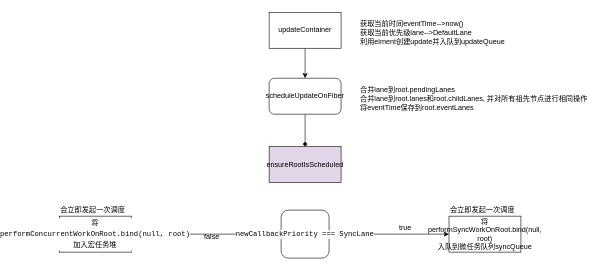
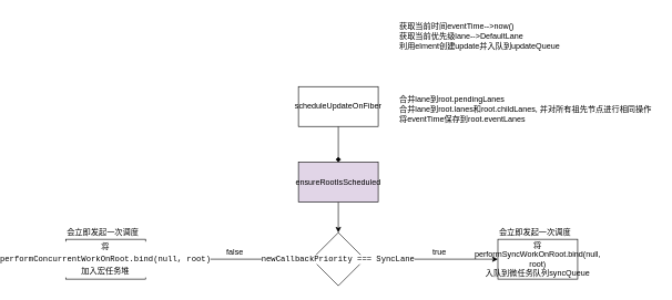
  <mxCell id="0" />
  <mxCell id="1" parent="0" />
- <mxCell id="2" style="edgeStyle=orthogonalEdgeStyle;rounded=0;orthogonalLoop=1;jettySize=auto;html=1;entryX=0.5;entryY=0;entryDx=0;entryDy=0;" parent="1" source="3" target="5" edge="1"><mxGeometry relative="1" as="geometry" /></mxCell>
- <mxCell id="3" value="updateContainer" style="rounded=0;whiteSpace=wrap;html=1;" parent="1" vertex="1"><mxGeometry x="370" y="20" width="120" height="60" as="geometry" /></mxCell>
  <mxCell id="4" style="edgeStyle=orthogonalEdgeStyle;rounded=0;orthogonalLoop=1;jettySize=auto;html=1;entryX=0.5;entryY=0;entryDx=0;entryDy=0;endArrow=diamond;" parent="1" source="5" target="7" edge="1"><mxGeometry relative="1" as="geometry" /></mxCell>
- <mxCell id="5" value="scheduleUpdateOnFiber" style="whiteSpace=wrap;html=1;rounded=1;" parent="1" vertex="1"><mxGeometry x="370" y="130" width="120" height="60" as="geometry" /></mxCell>
+ <mxCell id="5" value="scheduleUpdateOnFiber" style="rounded=0;whiteSpace=wrap;html=1;" parent="1" vertex="1"><mxGeometry x="370" y="130" width="120" height="60" as="geometry" /></mxCell>
+ <mxCell id="6" style="edgeStyle=orthogonalEdgeStyle;rounded=0;orthogonalLoop=1;jettySize=auto;html=1;entryX=0.5;entryY=0;entryDx=0;entryDy=0;" parent="1" source="7" target="10" edge="1"><mxGeometry relative="1" as="geometry" /></mxCell>
  <mxCell id="7" value="ensureRootIsScheduled" style="rounded=0;whiteSpace=wrap;html=1;fillColor=#e1d5e7;" parent="1" vertex="1"><mxGeometry x="370" y="244" width="120" height="60" as="geometry" /></mxCell>
  <mxCell id="8" style="edgeStyle=orthogonalEdgeStyle;rounded=0;orthogonalLoop=1;jettySize=auto;html=1;" parent="1" source="10" target="11" edge="1"><mxGeometry relative="1" as="geometry" /></mxCell>
  <mxCell id="9" style="edgeStyle=orthogonalEdgeStyle;rounded=0;orthogonalLoop=1;jettySize=auto;html=1;fontColor=#000000;" parent="1" source="10" target="13" edge="1"><mxGeometry relative="1" as="geometry" /></mxCell>
- <mxCell id="10" value="&lt;div style=&quot;font-family: &amp;#34;menlo&amp;#34; , &amp;#34;monaco&amp;#34; , &amp;#34;courier new&amp;#34; , monospace ; line-height: 18px ; white-space: pre&quot;&gt;&lt;span style=&quot;background-color: rgb(255 , 255 , 255)&quot;&gt;newCallbackPriority === SyncLane&lt;/span&gt;&lt;/div&gt;" style="whiteSpace=wrap;html=1;rounded=1;" parent="1" vertex="1"><mxGeometry x="390" y="350" width="80" height="80" as="geometry" /></mxCell>
+ <mxCell id="10" value="&lt;div style=&quot;font-family: &amp;#34;menlo&amp;#34; , &amp;#34;monaco&amp;#34; , &amp;#34;courier new&amp;#34; , monospace ; line-height: 18px ; white-space: pre&quot;&gt;&lt;span style=&quot;background-color: rgb(255 , 255 , 255)&quot;&gt;newCallbackPriority === SyncLane&lt;/span&gt;&lt;/div&gt;" style="rhombus;whiteSpace=wrap;html=1;" parent="1" vertex="1"><mxGeometry x="390" y="350" width="80" height="80" as="geometry" /></mxCell>
  <mxCell id="11" value="将performSyncWorkOnRoot.bind(null, root)&lt;br&gt;入队到微任务队列syncQueue" style="rounded=0;whiteSpace=wrap;html=1;" parent="1" vertex="1"><mxGeometry x="670" y="360" width="120" height="60" as="geometry" /></mxCell>
- <mxCell id="12" value="true" style="text;html=1;resizable=0;points=[];autosize=1;align=left;verticalAlign=top;spacingTop=-4;" parent="1" vertex="1"><mxGeometry x="585" y="370" width="40" height="20" as="geometry" /></mxCell>
+ <mxCell id="12" value="true" style="text;html=1;resizable=0;points=[];autosize=1;align=left;verticalAlign=top;spacingTop=-4;" parent="1" vertex="1"><mxGeometry x="570" y="370" width="40" height="20" as="geometry" /></mxCell>
  <mxCell id="13" value="&lt;div style=&quot;font-family: &amp;#34;menlo&amp;#34; , &amp;#34;monaco&amp;#34; , &amp;#34;courier new&amp;#34; , monospace ; line-height: 18px ; white-space: pre&quot;&gt;将&lt;/div&gt;&lt;div style=&quot;font-family: &amp;#34;menlo&amp;#34; , &amp;#34;monaco&amp;#34; , &amp;#34;courier new&amp;#34; , monospace ; line-height: 18px ; white-space: pre&quot;&gt;&lt;span&gt;performConcurrentWorkOnRoot&lt;/span&gt;.&lt;span&gt;bind&lt;/span&gt;(&lt;span&gt;null&lt;/span&gt;, &lt;span&gt;root&lt;/span&gt;)&lt;/div&gt;&lt;div style=&quot;font-family: &amp;#34;menlo&amp;#34; , &amp;#34;monaco&amp;#34; , &amp;#34;courier new&amp;#34; , monospace ; line-height: 18px ; white-space: pre&quot;&gt;加入宏任务堆&lt;/div&gt;" style="rounded=0;whiteSpace=wrap;html=1;fontColor=#000000;labelBackgroundColor=#ffffff;" parent="1" vertex="1"><mxGeometry x="20" y="360" width="120" height="60" as="geometry" /></mxCell>
- <mxCell id="14" value="false&lt;br&gt;" style="text;html=1;resizable=0;points=[];autosize=1;align=left;verticalAlign=top;spacingTop=-4;" parent="1" vertex="1"><mxGeometry x="260" y="385" width="40" height="20" as="geometry" /></mxCell>
+ <mxCell id="14" value="false&lt;br&gt;" style="text;html=1;resizable=0;points=[];autosize=1;align=left;verticalAlign=top;spacingTop=-4;" parent="1" vertex="1"><mxGeometry x="260" y="370" width="40" height="20" as="geometry" /></mxCell>
  <mxCell id="15" value="会立即发起一次调度" style="text;html=1;resizable=0;points=[];autosize=1;align=left;verticalAlign=top;spacingTop=-4;fontColor=#000000;" parent="1" vertex="1"><mxGeometry x="670" y="340" width="120" height="20" as="geometry" /></mxCell>
  <mxCell id="16" value="会立即发起一次调度" style="text;html=1;resizable=0;points=[];autosize=1;align=left;verticalAlign=top;spacingTop=-4;fontColor=#000000;" parent="1" vertex="1"><mxGeometry x="20" y="340" width="120" height="20" as="geometry" /></mxCell>
  <mxCell id="17" value="获取当前时间eventTime--&amp;gt;now()&lt;br&gt;获取当前优先级lane--&amp;gt;DefaultLane&lt;br&gt;利用elment创建update并入队到updateQueue" style="text;html=1;resizable=0;points=[];autosize=1;align=left;verticalAlign=top;spacingTop=-4;fontColor=#000000;" parent="1" vertex="1"><mxGeometry x="520" y="30" width="260" height="40" as="geometry" /></mxCell>
  <mxCell id="18" value="合并lane到root.pendingLanes&lt;br&gt;合并lane到root.lanes和root.childLanes, 并对所有祖先节点进行相同操作&lt;br&gt;将eventTime保存到root.eventLanes" style="text;html=1;resizable=0;points=[];autosize=1;align=left;verticalAlign=top;spacingTop=-4;fontColor=#000000;" parent="1" vertex="1"><mxGeometry x="520" y="140" width="390" height="40" as="geometry" /></mxCell>
